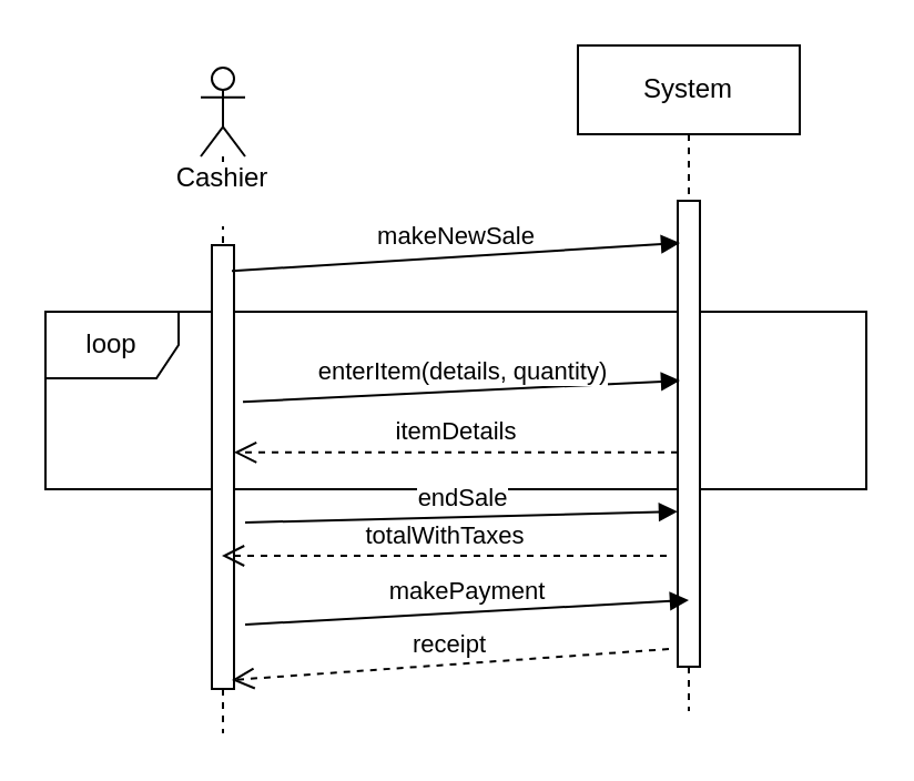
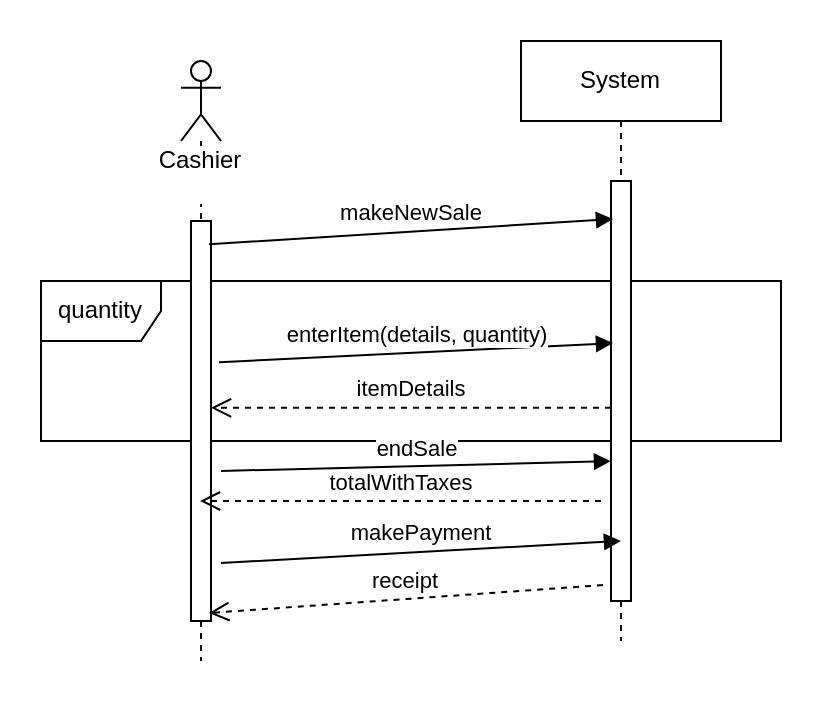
  <mxCell id="0" />
  <mxCell id="1" parent="0" />
- <mxCell id="2" value="&lt;div&gt;loop&lt;/div&gt;" style="shape=umlFrame;whiteSpace=wrap;html=1;" vertex="1" parent="1"><mxGeometry x="20" y="140" width="370" height="80" as="geometry" /></mxCell>
+ <mxCell id="2" value="&lt;div&gt;quantity&lt;/div&gt;" style="shape=umlFrame;whiteSpace=wrap;html=1;" vertex="1" parent="1"><mxGeometry x="20" y="140" width="370" height="80" as="geometry" /></mxCell>
  <mxCell id="3" value="&lt;div&gt;Cashier&lt;/div&gt;&lt;div&gt;&lt;br&gt;&lt;/div&gt;" style="shape=umlLifeline;participant=umlActor;perimeter=lifelinePerimeter;whiteSpace=wrap;html=1;container=1;collapsible=0;recursiveResize=0;verticalAlign=top;spacingTop=36;labelBackgroundColor=#ffffff;outlineConnect=0;" vertex="1" parent="1"><mxGeometry x="90" y="30" width="20" height="300" as="geometry" /></mxCell>
  <mxCell id="4" value="" style="html=1;points=[];perimeter=orthogonalPerimeter;" vertex="1" parent="3"><mxGeometry x="5" y="80" width="10" height="200" as="geometry" /></mxCell>
  <mxCell id="5" value="System" style="shape=umlLifeline;perimeter=lifelinePerimeter;whiteSpace=wrap;html=1;container=1;collapsible=0;recursiveResize=0;outlineConnect=0;" vertex="1" parent="1"><mxGeometry x="260" y="20" width="100" height="300" as="geometry" /></mxCell>
  <mxCell id="6" value="" style="html=1;points=[];perimeter=orthogonalPerimeter;" vertex="1" parent="5"><mxGeometry x="45" y="70" width="10" height="210" as="geometry" /></mxCell>
  <mxCell id="7" value="endSale" style="html=1;verticalAlign=bottom;endArrow=block;entryX=0;entryY=0.667;entryDx=0;entryDy=0;entryPerimeter=0;" edge="1" parent="1" target="6"><mxGeometry width="80" relative="1" as="geometry"><mxPoint x="110" y="235" as="sourcePoint" /><mxPoint x="280" y="235" as="targetPoint" /></mxGeometry></mxCell>
  <mxCell id="8" value="itemDetails" style="html=1;verticalAlign=bottom;endArrow=open;dashed=1;endSize=8;exitX=0;exitY=0.54;exitDx=0;exitDy=0;exitPerimeter=0;" edge="1" parent="1" source="6" target="4"><mxGeometry relative="1" as="geometry"><mxPoint x="245" y="200" as="sourcePoint" /><mxPoint x="165" y="200" as="targetPoint" /></mxGeometry></mxCell>
  <mxCell id="9" value="makeNewSale" style="html=1;verticalAlign=bottom;endArrow=block;exitX=0.9;exitY=0.058;exitDx=0;exitDy=0;exitPerimeter=0;" edge="1" parent="1" source="4"><mxGeometry width="80" relative="1" as="geometry"><mxPoint x="150" y="160" as="sourcePoint" /><mxPoint x="306" y="109" as="targetPoint" /></mxGeometry></mxCell>
  <mxCell id="10" value="enterItem(details, quantity)" style="html=1;verticalAlign=bottom;endArrow=block;exitX=1.4;exitY=0.353;exitDx=0;exitDy=0;exitPerimeter=0;entryX=0.1;entryY=0.386;entryDx=0;entryDy=0;entryPerimeter=0;" edge="1" parent="1" source="4" target="6"><mxGeometry width="80" relative="1" as="geometry"><mxPoint x="-30" y="320" as="sourcePoint" /><mxPoint x="280" y="170" as="targetPoint" /><Array as="points" /></mxGeometry></mxCell>
  <mxCell id="11" value="totalWithTaxes" style="html=1;verticalAlign=bottom;endArrow=open;dashed=1;endSize=8;" edge="1" parent="1" target="3"><mxGeometry relative="1" as="geometry"><mxPoint x="300" y="250" as="sourcePoint" /><mxPoint x="160" y="270" as="targetPoint" /></mxGeometry></mxCell>
  <mxCell id="12" value="makePayment" style="html=1;verticalAlign=bottom;endArrow=block;entryX=0.5;entryY=0.857;entryDx=0;entryDy=0;entryPerimeter=0;" edge="1" parent="1" target="6"><mxGeometry width="80" relative="1" as="geometry"><mxPoint x="110" y="281" as="sourcePoint" /><mxPoint x="290" y="281" as="targetPoint" /></mxGeometry></mxCell>
  <mxCell id="13" value="receipt" style="html=1;verticalAlign=bottom;endArrow=open;dashed=1;endSize=8;exitX=-0.4;exitY=0.962;exitDx=0;exitDy=0;exitPerimeter=0;entryX=0.9;entryY=0.98;entryDx=0;entryDy=0;entryPerimeter=0;" edge="1" parent="1" source="6" target="4"><mxGeometry relative="1" as="geometry"><mxPoint x="260" y="330" as="sourcePoint" /><mxPoint x="20" y="350" as="targetPoint" /></mxGeometry></mxCell>
